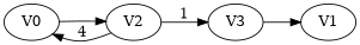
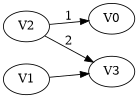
  digraph {
    rankdir=LR
    n1 [label=V0]
    V2
    V3
    V1
-   n1 -> V2
-   V2 -> n1 [label=4]
-   V2 -> V3 [label=1]
-   V3 -> V1
+   V2 -> n1 [label=1]
+   V2 -> V3 [label=2]
+   V1 -> V3
  }
